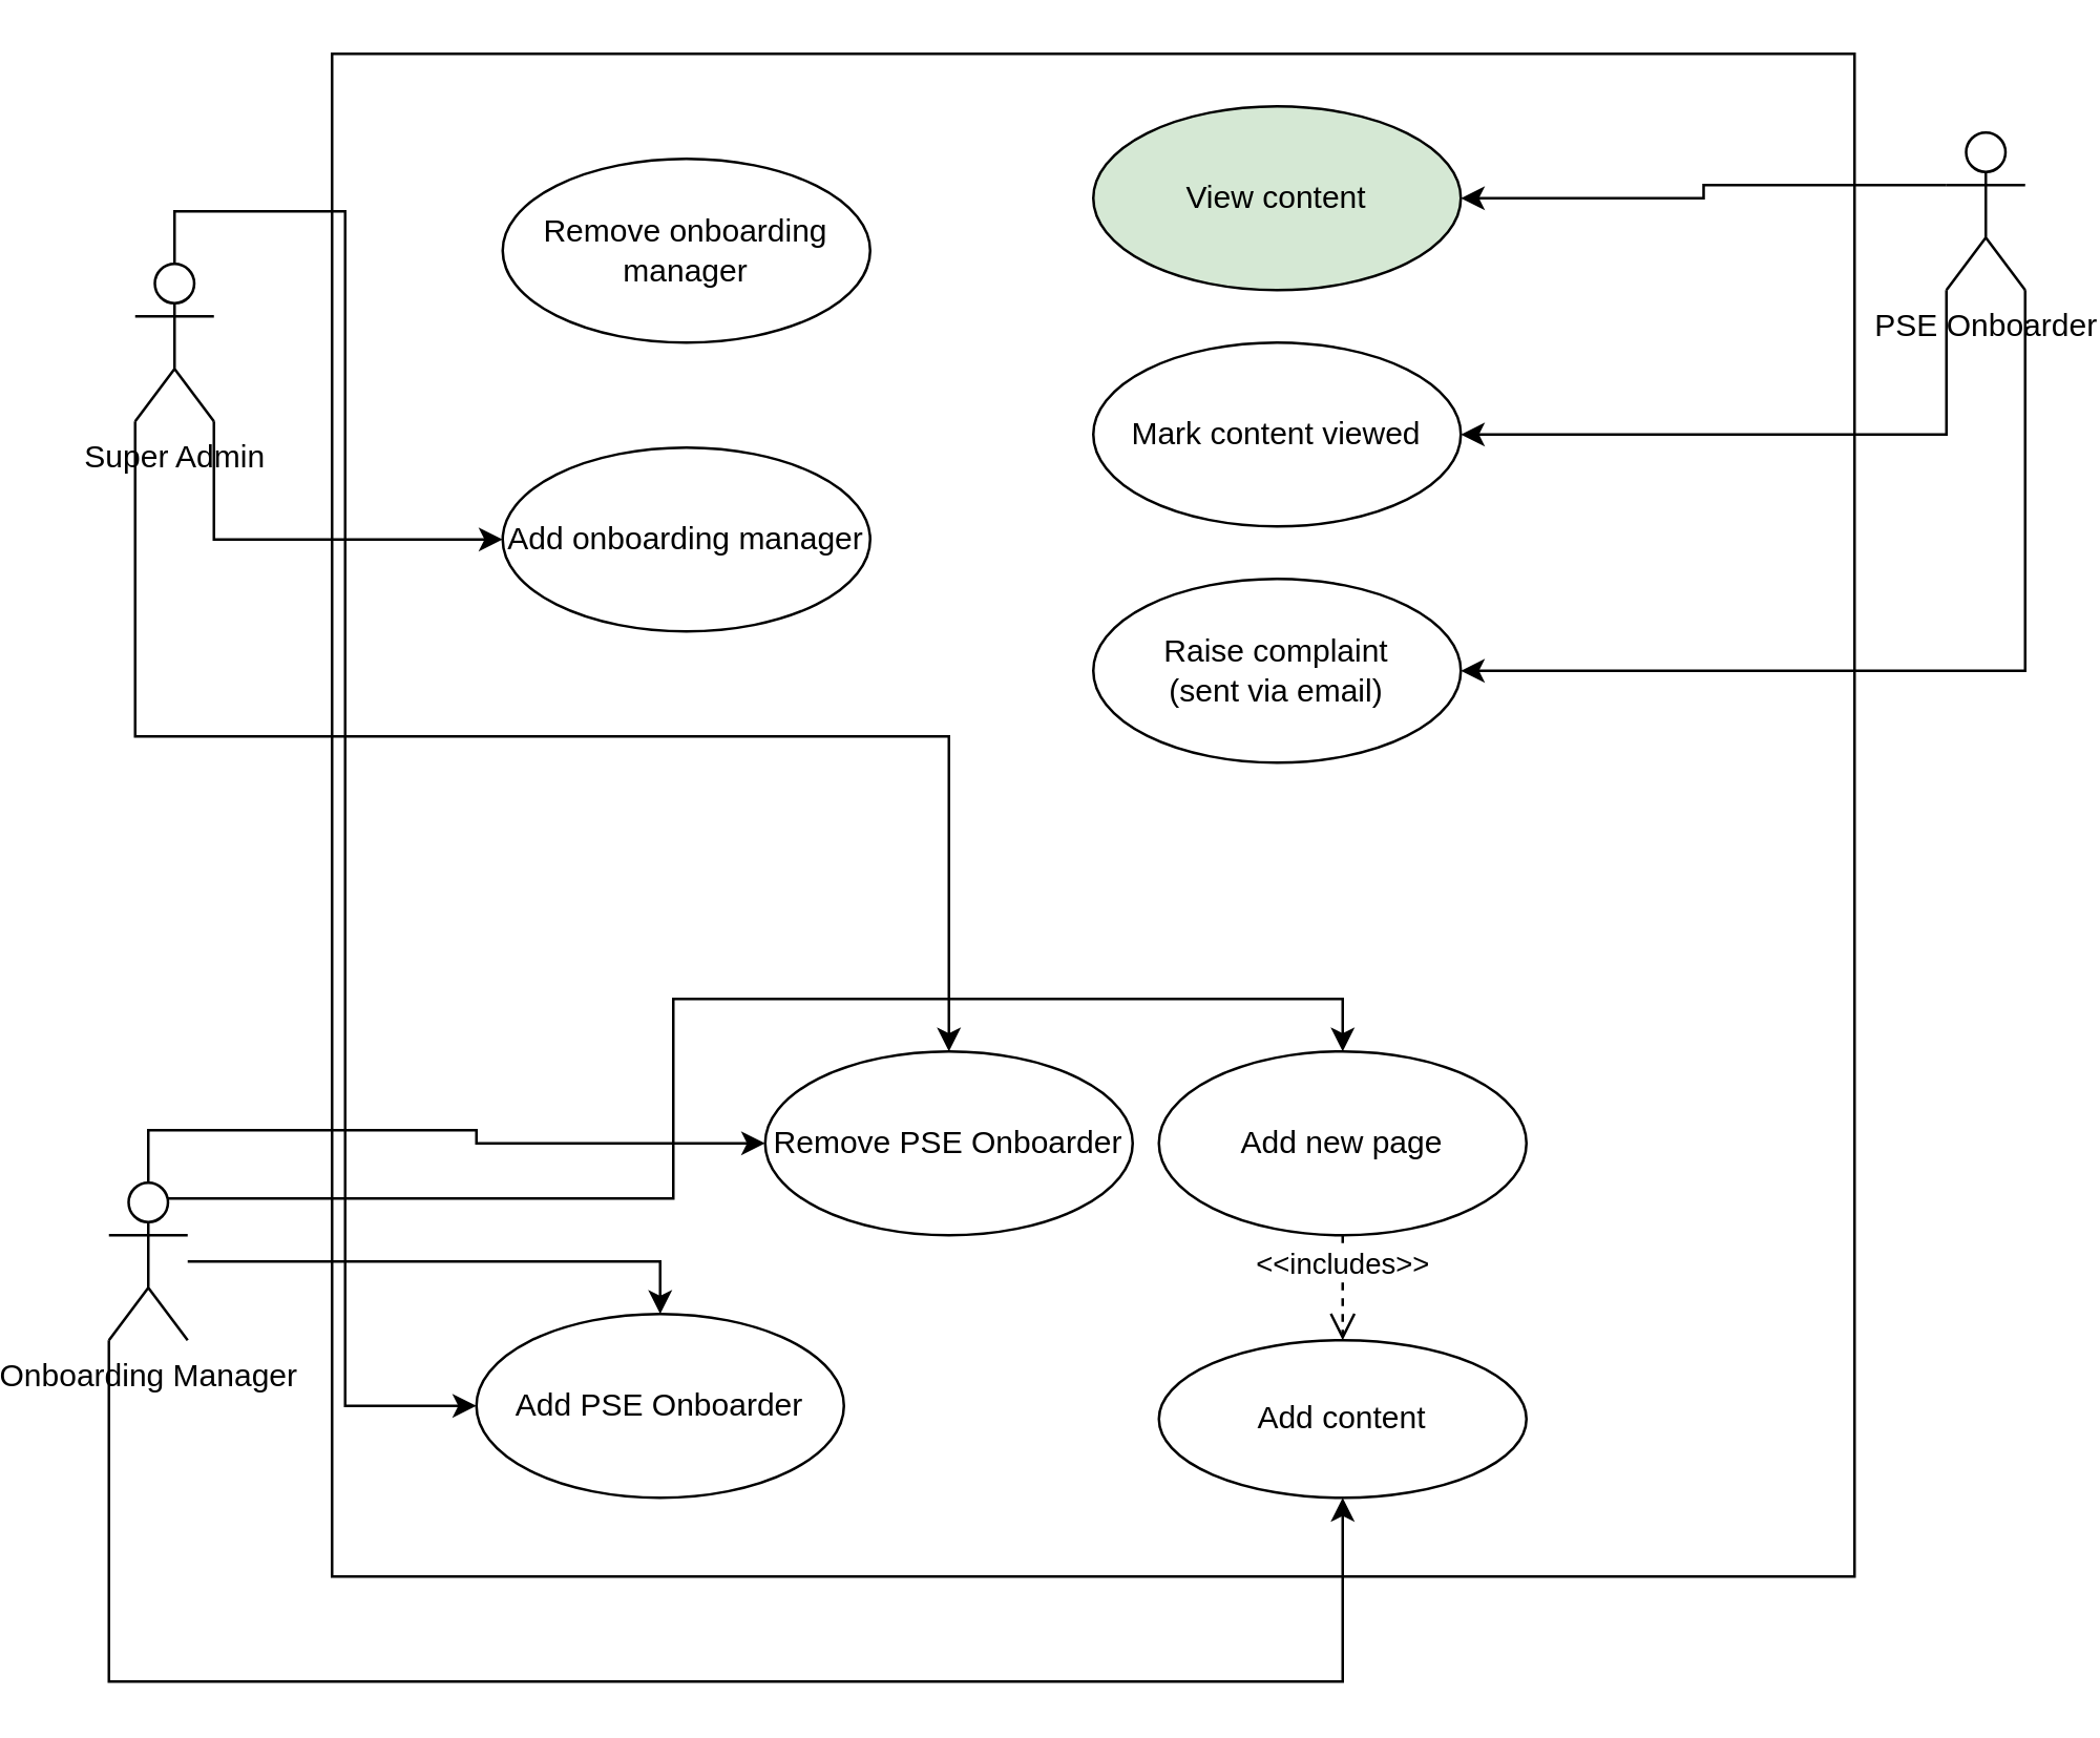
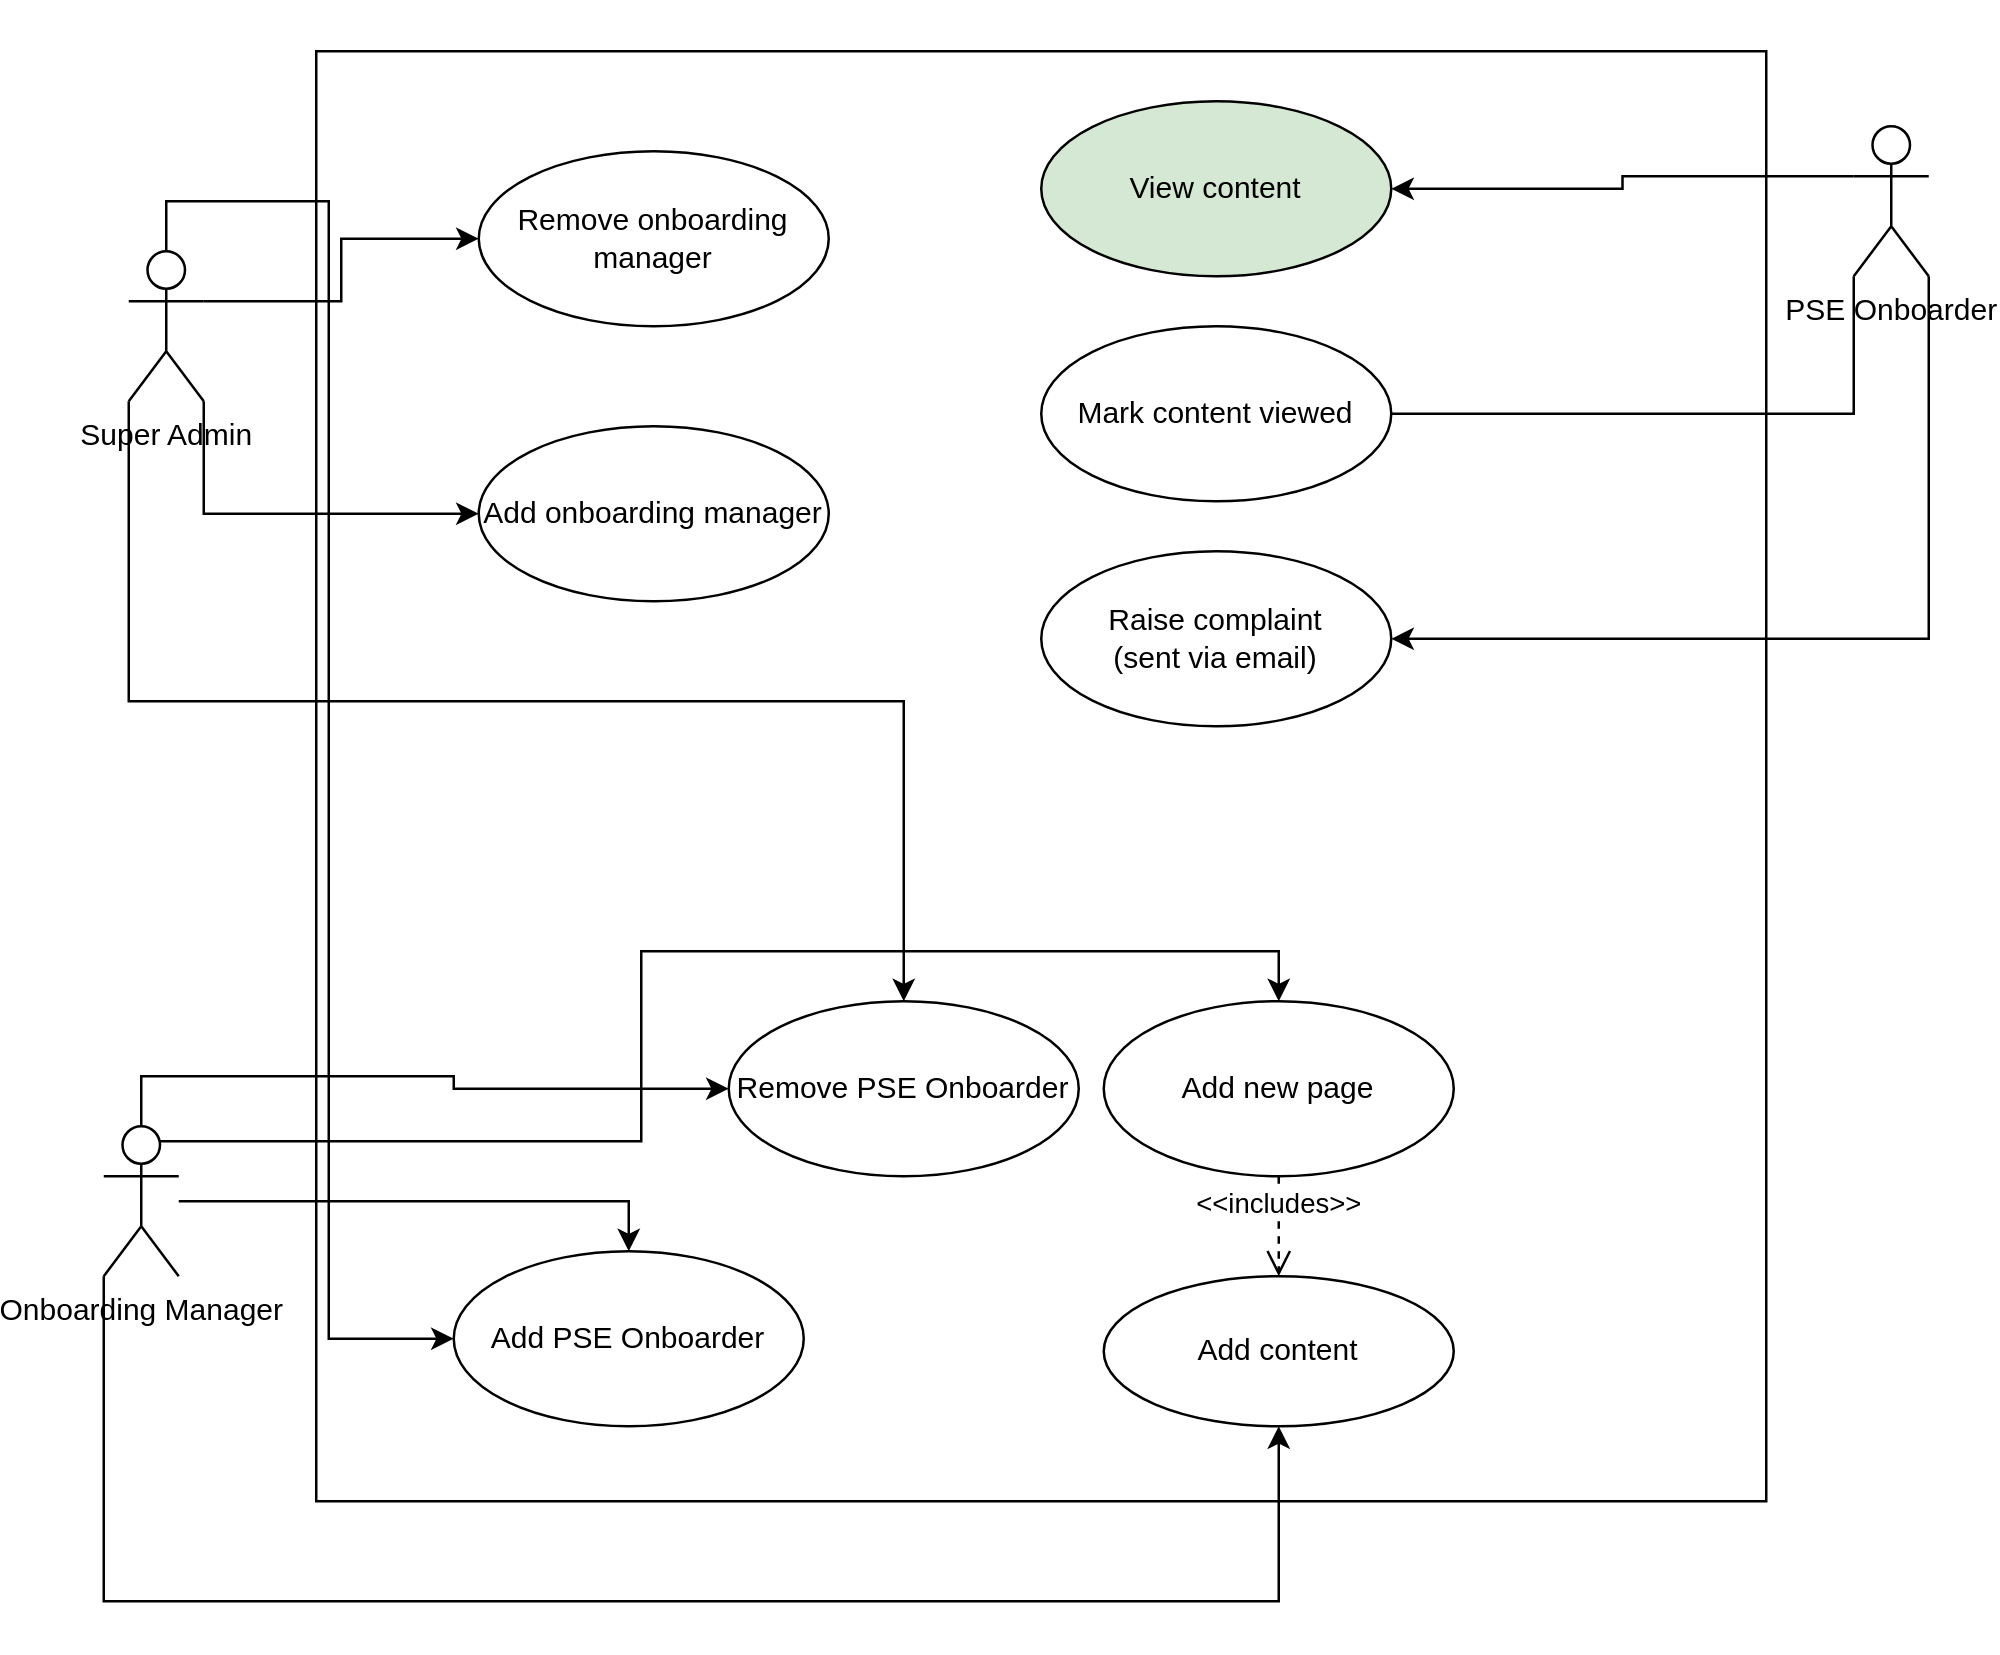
  <mxCell id="0" />
  <mxCell id="1" parent="0" />
  <mxCell id="2" value="" style="whiteSpace=wrap;html=1;aspect=fixed;" vertex="1" parent="1"><mxGeometry x="105" y="20" width="580" height="580" as="geometry" /></mxCell>
  <mxCell id="3" style="edgeStyle=orthogonalEdgeStyle;rounded=0;orthogonalLoop=1;jettySize=auto;html=1;exitX=0;exitY=0.333;exitDx=0;exitDy=0;exitPerimeter=0;entryX=1;entryY=0.5;entryDx=0;entryDy=0;" edge="1" parent="1" source="6" target="24"><mxGeometry relative="1" as="geometry" /></mxCell>
- <mxCell id="4" style="edgeStyle=orthogonalEdgeStyle;rounded=0;orthogonalLoop=1;jettySize=auto;html=1;exitX=0;exitY=1;exitDx=0;exitDy=0;exitPerimeter=0;entryX=1;entryY=0.5;entryDx=0;entryDy=0;" edge="1" parent="1" source="6" target="25"><mxGeometry relative="1" as="geometry" /></mxCell>
+ <mxCell id="4" style="edgeStyle=orthogonalEdgeStyle;rounded=0;orthogonalLoop=1;jettySize=auto;html=1;exitX=0;exitY=1;exitDx=0;exitDy=0;exitPerimeter=0;entryX=1;entryY=0.5;entryDx=0;entryDy=0;endArrow=none;" edge="1" parent="1" source="6" target="25"><mxGeometry relative="1" as="geometry" /></mxCell>
  <mxCell id="5" style="edgeStyle=orthogonalEdgeStyle;rounded=0;orthogonalLoop=1;jettySize=auto;html=1;exitX=1;exitY=1;exitDx=0;exitDy=0;exitPerimeter=0;entryX=1;entryY=0.5;entryDx=0;entryDy=0;" edge="1" parent="1" source="6" target="26"><mxGeometry relative="1" as="geometry" /></mxCell>
  <mxCell id="6" value="PSE Onboarder" style="shape=umlActor;verticalLabelPosition=bottom;verticalAlign=top;html=1;" vertex="1" parent="1"><mxGeometry x="720" y="50" width="30" height="60" as="geometry" /></mxCell>
+ <mxCell id="7" style="edgeStyle=orthogonalEdgeStyle;rounded=0;orthogonalLoop=1;jettySize=auto;html=1;exitX=1;exitY=0.333;exitDx=0;exitDy=0;exitPerimeter=0;entryX=0;entryY=0.5;entryDx=0;entryDy=0;" edge="1" parent="1" source="11" target="20"><mxGeometry relative="1" as="geometry" /></mxCell>
  <mxCell id="8" style="edgeStyle=orthogonalEdgeStyle;rounded=0;orthogonalLoop=1;jettySize=auto;html=1;exitX=1;exitY=1;exitDx=0;exitDy=0;exitPerimeter=0;entryX=0;entryY=0.5;entryDx=0;entryDy=0;" edge="1" parent="1" source="11" target="17"><mxGeometry relative="1" as="geometry" /></mxCell>
  <mxCell id="9" style="edgeStyle=orthogonalEdgeStyle;rounded=0;orthogonalLoop=1;jettySize=auto;html=1;exitX=0;exitY=1;exitDx=0;exitDy=0;exitPerimeter=0;" edge="1" parent="1" source="11" target="19"><mxGeometry relative="1" as="geometry" /></mxCell>
  <mxCell id="10" style="edgeStyle=orthogonalEdgeStyle;rounded=0;orthogonalLoop=1;jettySize=auto;html=1;exitX=0.5;exitY=0;exitDx=0;exitDy=0;exitPerimeter=0;entryX=0;entryY=0.5;entryDx=0;entryDy=0;" edge="1" parent="1" source="11" target="18"><mxGeometry relative="1" as="geometry" /></mxCell>
  <mxCell id="11" value="Super Admin" style="shape=umlActor;verticalLabelPosition=bottom;verticalAlign=top;html=1;" vertex="1" parent="1"><mxGeometry x="30" y="100" width="30" height="60" as="geometry" /></mxCell>
  <mxCell id="12" style="edgeStyle=orthogonalEdgeStyle;rounded=0;orthogonalLoop=1;jettySize=auto;html=1;entryX=0.5;entryY=0;entryDx=0;entryDy=0;" edge="1" parent="1" source="16" target="18"><mxGeometry relative="1" as="geometry" /></mxCell>
  <mxCell id="13" style="edgeStyle=orthogonalEdgeStyle;rounded=0;orthogonalLoop=1;jettySize=auto;html=1;exitX=0.5;exitY=0;exitDx=0;exitDy=0;exitPerimeter=0;" edge="1" parent="1" source="16" target="19"><mxGeometry relative="1" as="geometry" /></mxCell>
  <mxCell id="14" style="edgeStyle=orthogonalEdgeStyle;rounded=0;orthogonalLoop=1;jettySize=auto;html=1;exitX=0.75;exitY=0.1;exitDx=0;exitDy=0;exitPerimeter=0;entryX=0.5;entryY=0;entryDx=0;entryDy=0;" edge="1" parent="1" source="16" target="22"><mxGeometry relative="1" as="geometry" /></mxCell>
  <mxCell id="15" style="edgeStyle=orthogonalEdgeStyle;rounded=0;orthogonalLoop=1;jettySize=auto;html=1;exitX=0;exitY=1;exitDx=0;exitDy=0;exitPerimeter=0;entryX=0.5;entryY=1;entryDx=0;entryDy=0;" edge="1" parent="1" source="16" target="21"><mxGeometry relative="1" as="geometry"><Array as="points"><mxPoint x="20" y="640" /><mxPoint x="490" y="640" /></Array></mxGeometry></mxCell>
  <mxCell id="16" value="Onboarding Manager" style="shape=umlActor;verticalLabelPosition=bottom;verticalAlign=top;html=1;" vertex="1" parent="1"><mxGeometry x="20" y="450" width="30" height="60" as="geometry" /></mxCell>
  <mxCell id="17" value="Add onboarding manager" style="ellipse;whiteSpace=wrap;html=1;" vertex="1" parent="1"><mxGeometry x="170" y="170" width="140" height="70" as="geometry" /></mxCell>
  <mxCell id="18" value="Add PSE Onboarder" style="ellipse;whiteSpace=wrap;html=1;" vertex="1" parent="1"><mxGeometry x="160" y="500" width="140" height="70" as="geometry" /></mxCell>
  <mxCell id="19" value="Remove PSE Onboarder" style="ellipse;whiteSpace=wrap;html=1;" vertex="1" parent="1"><mxGeometry x="270" y="400" width="140" height="70" as="geometry" /></mxCell>
  <mxCell id="20" value="Remove onboarding manager" style="ellipse;whiteSpace=wrap;html=1;" vertex="1" parent="1"><mxGeometry x="170" y="60" width="140" height="70" as="geometry" /></mxCell>
  <mxCell id="21" value="Add content" style="ellipse;whiteSpace=wrap;html=1;" vertex="1" parent="1"><mxGeometry x="420" y="510" width="140" height="60" as="geometry" /></mxCell>
  <mxCell id="22" value="Add new page" style="ellipse;whiteSpace=wrap;html=1;" vertex="1" parent="1"><mxGeometry x="420" y="400" width="140" height="70" as="geometry" /></mxCell>
  <mxCell id="23" value="&amp;lt;&amp;lt;includes&amp;gt;&amp;gt;" style="html=1;verticalAlign=bottom;endArrow=open;dashed=1;endSize=8;curved=0;rounded=0;exitX=0.5;exitY=1;exitDx=0;exitDy=0;entryX=0.5;entryY=0;entryDx=0;entryDy=0;" edge="1" parent="1" source="22" target="21"><mxGeometry relative="1" as="geometry"><mxPoint x="430" y="350" as="sourcePoint" /><mxPoint x="350" y="350" as="targetPoint" /></mxGeometry></mxCell>
  <mxCell id="24" value="View content" style="ellipse;whiteSpace=wrap;html=1;fillColor=#d5e8d4;" vertex="1" parent="1"><mxGeometry x="395" y="40" width="140" height="70" as="geometry" /></mxCell>
  <mxCell id="25" value="Mark content viewed" style="ellipse;whiteSpace=wrap;html=1;" vertex="1" parent="1"><mxGeometry x="395" y="130" width="140" height="70" as="geometry" /></mxCell>
  <mxCell id="26" value="Raise complaint&lt;br&gt;(sent via email)" style="ellipse;whiteSpace=wrap;html=1;" vertex="1" parent="1"><mxGeometry x="395" y="220" width="140" height="70" as="geometry" /></mxCell>
